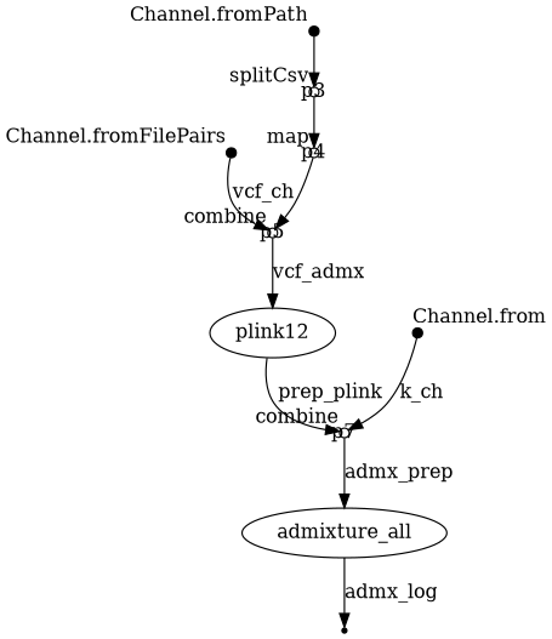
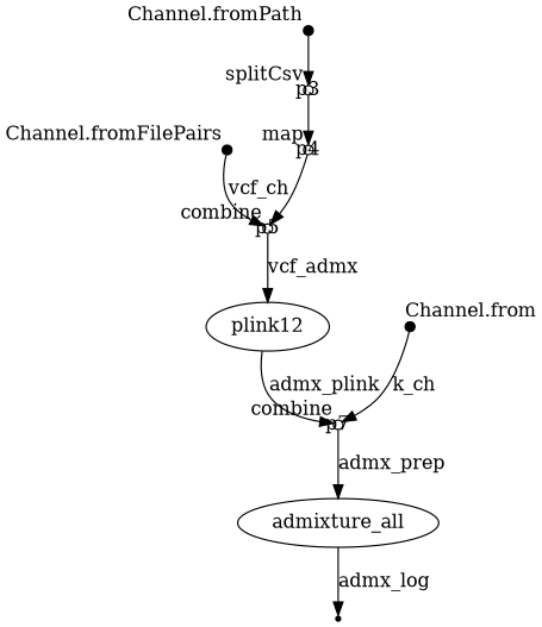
  digraph {
    node [fixedsize=true shape=point]
    p0 [width=0.1 xlabel="Channel.fromFilePairs"]
    p5 [shape=circle width=0.1 xlabel=combine]
    n3 [label=plink12 fixedsize="" shape=""]
    p1 [width=0.1 xlabel="Channel.from"]
    p7 [shape=circle width=0.1 xlabel=combine]
    n6 [label=admixture_all fixedsize="" shape=""]
    p2 [width=0.1 xlabel="Channel.fromPath"]
    p3 [shape=circle width=0.1 xlabel=splitCsv]
    p4 [shape=circle width=0.1 xlabel=map]
    p9 [fixedsize=""]
    p0 -> p5 [label=vcf_ch]
    p5 -> n3 [label=vcf_admx]
-   n3 -> p7 [label=prep_plink]
+   n3 -> p7 [label=admx_plink]
    p1 -> p7 [label=k_ch]
    p7 -> n6 [label=admx_prep]
    n6 -> p9 [label=admx_log]
    p2 -> p3
    p3 -> p4
    p4 -> p5
  }
